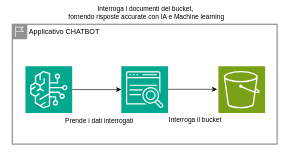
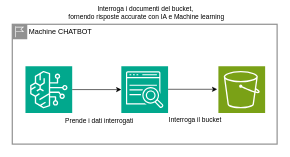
  <mxCell id="0" />
  <mxCell id="1" parent="0" />
- <mxCell id="2" value="Applicativo CHATBOT" style="shape=mxgraph.ibm.box;prType=region;fontStyle=0;verticalAlign=top;align=left;spacingLeft=32;spacingTop=4;fillColor=none;rounded=0;whiteSpace=wrap;html=1;strokeColor=#919191;strokeWidth=2;dashed=0;container=1;spacing=-4;collapsible=0;expand=0;recursiveResize=0;" vertex="1" parent="1"><mxGeometry x="20" y="40" width="442" height="200" as="geometry" /></mxCell>
+ <mxCell id="2" value="Machine CHATBOT" style="shape=mxgraph.ibm.box;prType=region;fontStyle=0;verticalAlign=top;align=left;spacingLeft=32;spacingTop=4;fillColor=none;rounded=0;whiteSpace=wrap;html=1;strokeColor=#919191;strokeWidth=2;dashed=0;container=1;spacing=-4;collapsible=0;expand=0;recursiveResize=0;" vertex="1" parent="1"><mxGeometry x="20" y="40" width="442" height="200" as="geometry" /></mxCell>
  <mxCell id="3" value="" style="sketch=0;points=[[0,0,0],[0.25,0,0],[0.5,0,0],[0.75,0,0],[1,0,0],[0,1,0],[0.25,1,0],[0.5,1,0],[0.75,1,0],[1,1,0],[0,0.25,0],[0,0.5,0],[0,0.75,0],[1,0.25,0],[1,0.5,0],[1,0.75,0]];outlineConnect=0;fontColor=#232F3E;fillColor=#7AA116;strokeColor=#ffffff;dashed=0;verticalLabelPosition=bottom;verticalAlign=top;align=center;html=1;fontSize=12;fontStyle=0;aspect=fixed;shape=mxgraph.aws4.resourceIcon;resIcon=mxgraph.aws4.s3;" vertex="1" parent="2"><mxGeometry x="344" y="70" width="78" height="78" as="geometry" /></mxCell>
  <mxCell id="4" value="" style="sketch=0;points=[[0,0,0],[0.25,0,0],[0.5,0,0],[0.75,0,0],[1,0,0],[0,1,0],[0.25,1,0],[0.5,1,0],[0.75,1,0],[1,1,0],[0,0.25,0],[0,0.5,0],[0,0.75,0],[1,0.25,0],[1,0.5,0],[1,0.75,0]];outlineConnect=0;fontColor=#232F3E;fillColor=#01A88D;strokeColor=#ffffff;dashed=0;verticalLabelPosition=bottom;verticalAlign=top;align=center;html=1;fontSize=12;fontStyle=0;aspect=fixed;shape=mxgraph.aws4.resourceIcon;resIcon=mxgraph.aws4.kendra;" vertex="1" parent="2"><mxGeometry x="182" y="70" width="78" height="78" as="geometry" /></mxCell>
  <mxCell id="5" value="" style="sketch=0;points=[[0,0,0],[0.25,0,0],[0.5,0,0],[0.75,0,0],[1,0,0],[0,1,0],[0.25,1,0],[0.5,1,0],[0.75,1,0],[1,1,0],[0,0.25,0],[0,0.5,0],[0,0.75,0],[1,0.25,0],[1,0.5,0],[1,0.75,0]];outlineConnect=0;fontColor=#232F3E;fillColor=#01A88D;strokeColor=#ffffff;dashed=0;verticalLabelPosition=bottom;verticalAlign=top;align=center;html=1;fontSize=12;fontStyle=0;aspect=fixed;shape=mxgraph.aws4.resourceIcon;resIcon=mxgraph.aws4.bedrock;" parent="2" vertex="1"><mxGeometry x="22" y="70" width="78" height="78" as="geometry" /></mxCell>
  <mxCell id="6" value="" style="endArrow=classic;html=1;rounded=0;entryX=0;entryY=0.5;entryDx=0;entryDy=0;entryPerimeter=0;exitX=1;exitY=0.5;exitDx=0;exitDy=0;exitPerimeter=0;" edge="1" parent="2" source="5" target="4"><mxGeometry width="50" height="50" relative="1" as="geometry"><mxPoint x="112" y="110" as="sourcePoint" /><mxPoint x="162" y="60" as="targetPoint" /></mxGeometry></mxCell>
  <mxCell id="7" value="Prende i dati interrogati" style="edgeLabel;html=1;align=center;verticalAlign=middle;resizable=0;points=[];" vertex="1" connectable="0" parent="6"><mxGeometry x="0.063" y="-4" relative="1" as="geometry"><mxPoint y="47" as="offset" /></mxGeometry></mxCell>
  <mxCell id="8" value="" style="endArrow=classic;html=1;rounded=0;entryX=0;entryY=0.5;entryDx=0;entryDy=0;entryPerimeter=0;exitX=1;exitY=0.5;exitDx=0;exitDy=0;exitPerimeter=0;" edge="1" parent="2"><mxGeometry width="50" height="50" relative="1" as="geometry"><mxPoint x="260" y="108.5" as="sourcePoint" /><mxPoint x="342" y="108.5" as="targetPoint" /></mxGeometry></mxCell>
  <mxCell id="9" value="Interroga il bucket" style="edgeLabel;html=1;align=center;verticalAlign=middle;resizable=0;points=[];" vertex="1" connectable="0" parent="8"><mxGeometry x="0.063" y="-4" relative="1" as="geometry"><mxPoint y="47" as="offset" /></mxGeometry></mxCell>
  <mxCell id="10" value="Interroga i documenti del bucket,&lt;div&gt;&amp;nbsp;fornendo risposte accurate con IA e Machine learning&lt;/div&gt;" style="edgeLabel;html=1;align=center;verticalAlign=middle;resizable=0;points=[];" vertex="1" connectable="0" parent="1"><mxGeometry x="241" y="20" as="geometry" /></mxCell>
